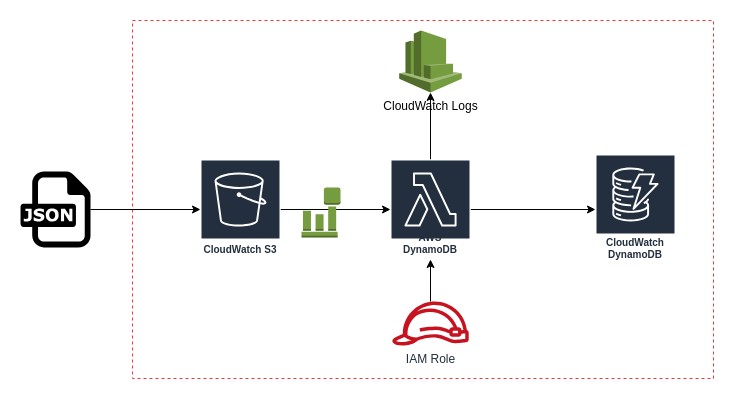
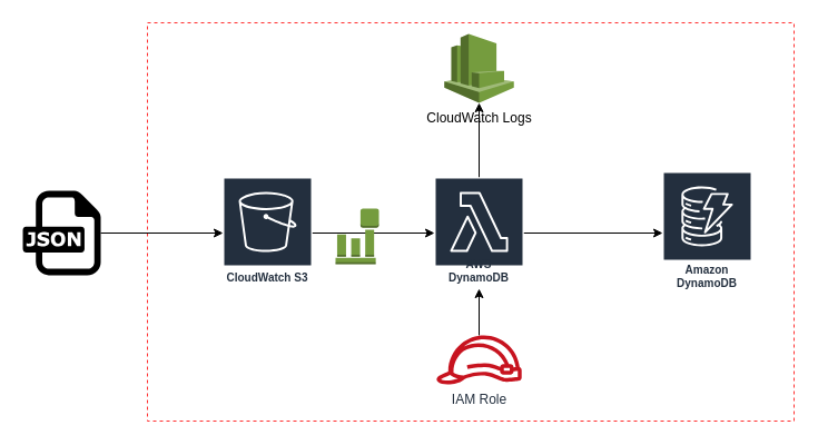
  <mxCell id="0" />
  <mxCell id="1" parent="0" />
  <mxCell id="2" value="" style="rounded=0;whiteSpace=wrap;html=1;dashed=1;strokeColor=#FF3333;" vertex="1" parent="1"><mxGeometry x="132" y="20" width="581" height="358" as="geometry" /></mxCell>
  <mxCell id="3" style="edgeStyle=orthogonalEdgeStyle;rounded=0;orthogonalLoop=1;jettySize=auto;html=1;" edge="1" parent="1" source="5" target="8"><mxGeometry relative="1" as="geometry" /></mxCell>
  <mxCell id="4" style="edgeStyle=orthogonalEdgeStyle;rounded=0;orthogonalLoop=1;jettySize=auto;html=1;entryX=0.5;entryY=1;entryDx=0;entryDy=0;entryPerimeter=0;" edge="1" parent="1" source="5" target="11"><mxGeometry relative="1" as="geometry" /></mxCell>
  <mxCell id="5" value="AWS DynamoDB" style="outlineConnect=0;fontColor=#232F3E;gradientColor=none;strokeColor=#ffffff;fillColor=#232F3E;dashed=0;verticalLabelPosition=middle;verticalAlign=bottom;align=center;html=1;whiteSpace=wrap;fontSize=10;fontStyle=1;spacing=3;shape=mxgraph.aws4.productIcon;prIcon=mxgraph.aws4.lambda;" vertex="1" parent="1"><mxGeometry x="390" y="159" width="80" height="100" as="geometry" /></mxCell>
  <mxCell id="6" style="edgeStyle=orthogonalEdgeStyle;rounded=0;orthogonalLoop=1;jettySize=auto;html=1;" edge="1" parent="1" source="7" target="5"><mxGeometry relative="1" as="geometry" /></mxCell>
  <mxCell id="7" value="CloudWatch S3" style="outlineConnect=0;fontColor=#232F3E;gradientColor=none;strokeColor=#ffffff;fillColor=#232F3E;dashed=0;verticalLabelPosition=middle;verticalAlign=bottom;align=center;html=1;whiteSpace=wrap;fontSize=10;fontStyle=1;spacing=3;shape=mxgraph.aws4.productIcon;prIcon=mxgraph.aws4.s3;" vertex="1" parent="1"><mxGeometry x="200" y="159" width="80" height="100" as="geometry" /></mxCell>
- <mxCell id="8" value="CloudWatch DynamoDB" style="outlineConnect=0;fontColor=#232F3E;gradientColor=none;strokeColor=#ffffff;fillColor=#232F3E;dashed=0;verticalLabelPosition=middle;verticalAlign=bottom;align=center;html=1;whiteSpace=wrap;fontSize=10;fontStyle=1;spacing=3;shape=mxgraph.aws4.productIcon;prIcon=mxgraph.aws4.dynamodb;" vertex="1" parent="1"><mxGeometry x="595" y="154" width="80" height="110" as="geometry" /></mxCell>
+ <mxCell id="8" value="Amazon DynamoDB" style="outlineConnect=0;fontColor=#232F3E;gradientColor=none;strokeColor=#ffffff;fillColor=#232F3E;dashed=0;verticalLabelPosition=middle;verticalAlign=bottom;align=center;html=1;whiteSpace=wrap;fontSize=10;fontStyle=1;spacing=3;shape=mxgraph.aws4.productIcon;prIcon=mxgraph.aws4.dynamodb;" vertex="1" parent="1"><mxGeometry x="595" y="154" width="80" height="110" as="geometry" /></mxCell>
  <mxCell id="9" style="edgeStyle=orthogonalEdgeStyle;rounded=0;orthogonalLoop=1;jettySize=auto;html=1;" edge="1" parent="1" source="10" target="7"><mxGeometry relative="1" as="geometry" /></mxCell>
  <mxCell id="10" value="" style="dashed=0;outlineConnect=0;html=1;align=center;labelPosition=center;verticalLabelPosition=bottom;verticalAlign=top;shape=mxgraph.weblogos.json" vertex="1" parent="1"><mxGeometry x="20" y="171.1" width="70" height="75.8" as="geometry" /></mxCell>
  <mxCell id="11" value="CloudWatch Logs" style="outlineConnect=0;dashed=0;verticalLabelPosition=bottom;verticalAlign=top;align=center;html=1;shape=mxgraph.aws3.cloudwatch;fillColor=#759C3E;gradientColor=none;strokeColor=#FF3333;" vertex="1" parent="1"><mxGeometry x="398.75" y="30" width="62.5" height="62" as="geometry" /></mxCell>
  <mxCell id="12" style="edgeStyle=orthogonalEdgeStyle;rounded=0;orthogonalLoop=1;jettySize=auto;html=1;" edge="1" parent="1" source="13" target="5"><mxGeometry relative="1" as="geometry" /></mxCell>
  <mxCell id="13" value="IAM Role" style="outlineConnect=0;fontColor=#232F3E;gradientColor=none;fillColor=#C7131F;strokeColor=none;dashed=0;verticalLabelPosition=bottom;verticalAlign=top;align=center;html=1;fontSize=12;fontStyle=0;aspect=fixed;pointerEvents=1;shape=mxgraph.aws4.role;" vertex="1" parent="1"><mxGeometry x="391" y="301" width="78" height="44" as="geometry" /></mxCell>
  <mxCell id="14" value="" style="outlineConnect=0;dashed=0;verticalLabelPosition=bottom;verticalAlign=top;align=center;html=1;shape=mxgraph.aws3.event_event_based;fillColor=#759C3E;gradientColor=none;strokeColor=#FF3333;" vertex="1" parent="1"><mxGeometry x="301" y="187" width="39" height="50" as="geometry" /></mxCell>
